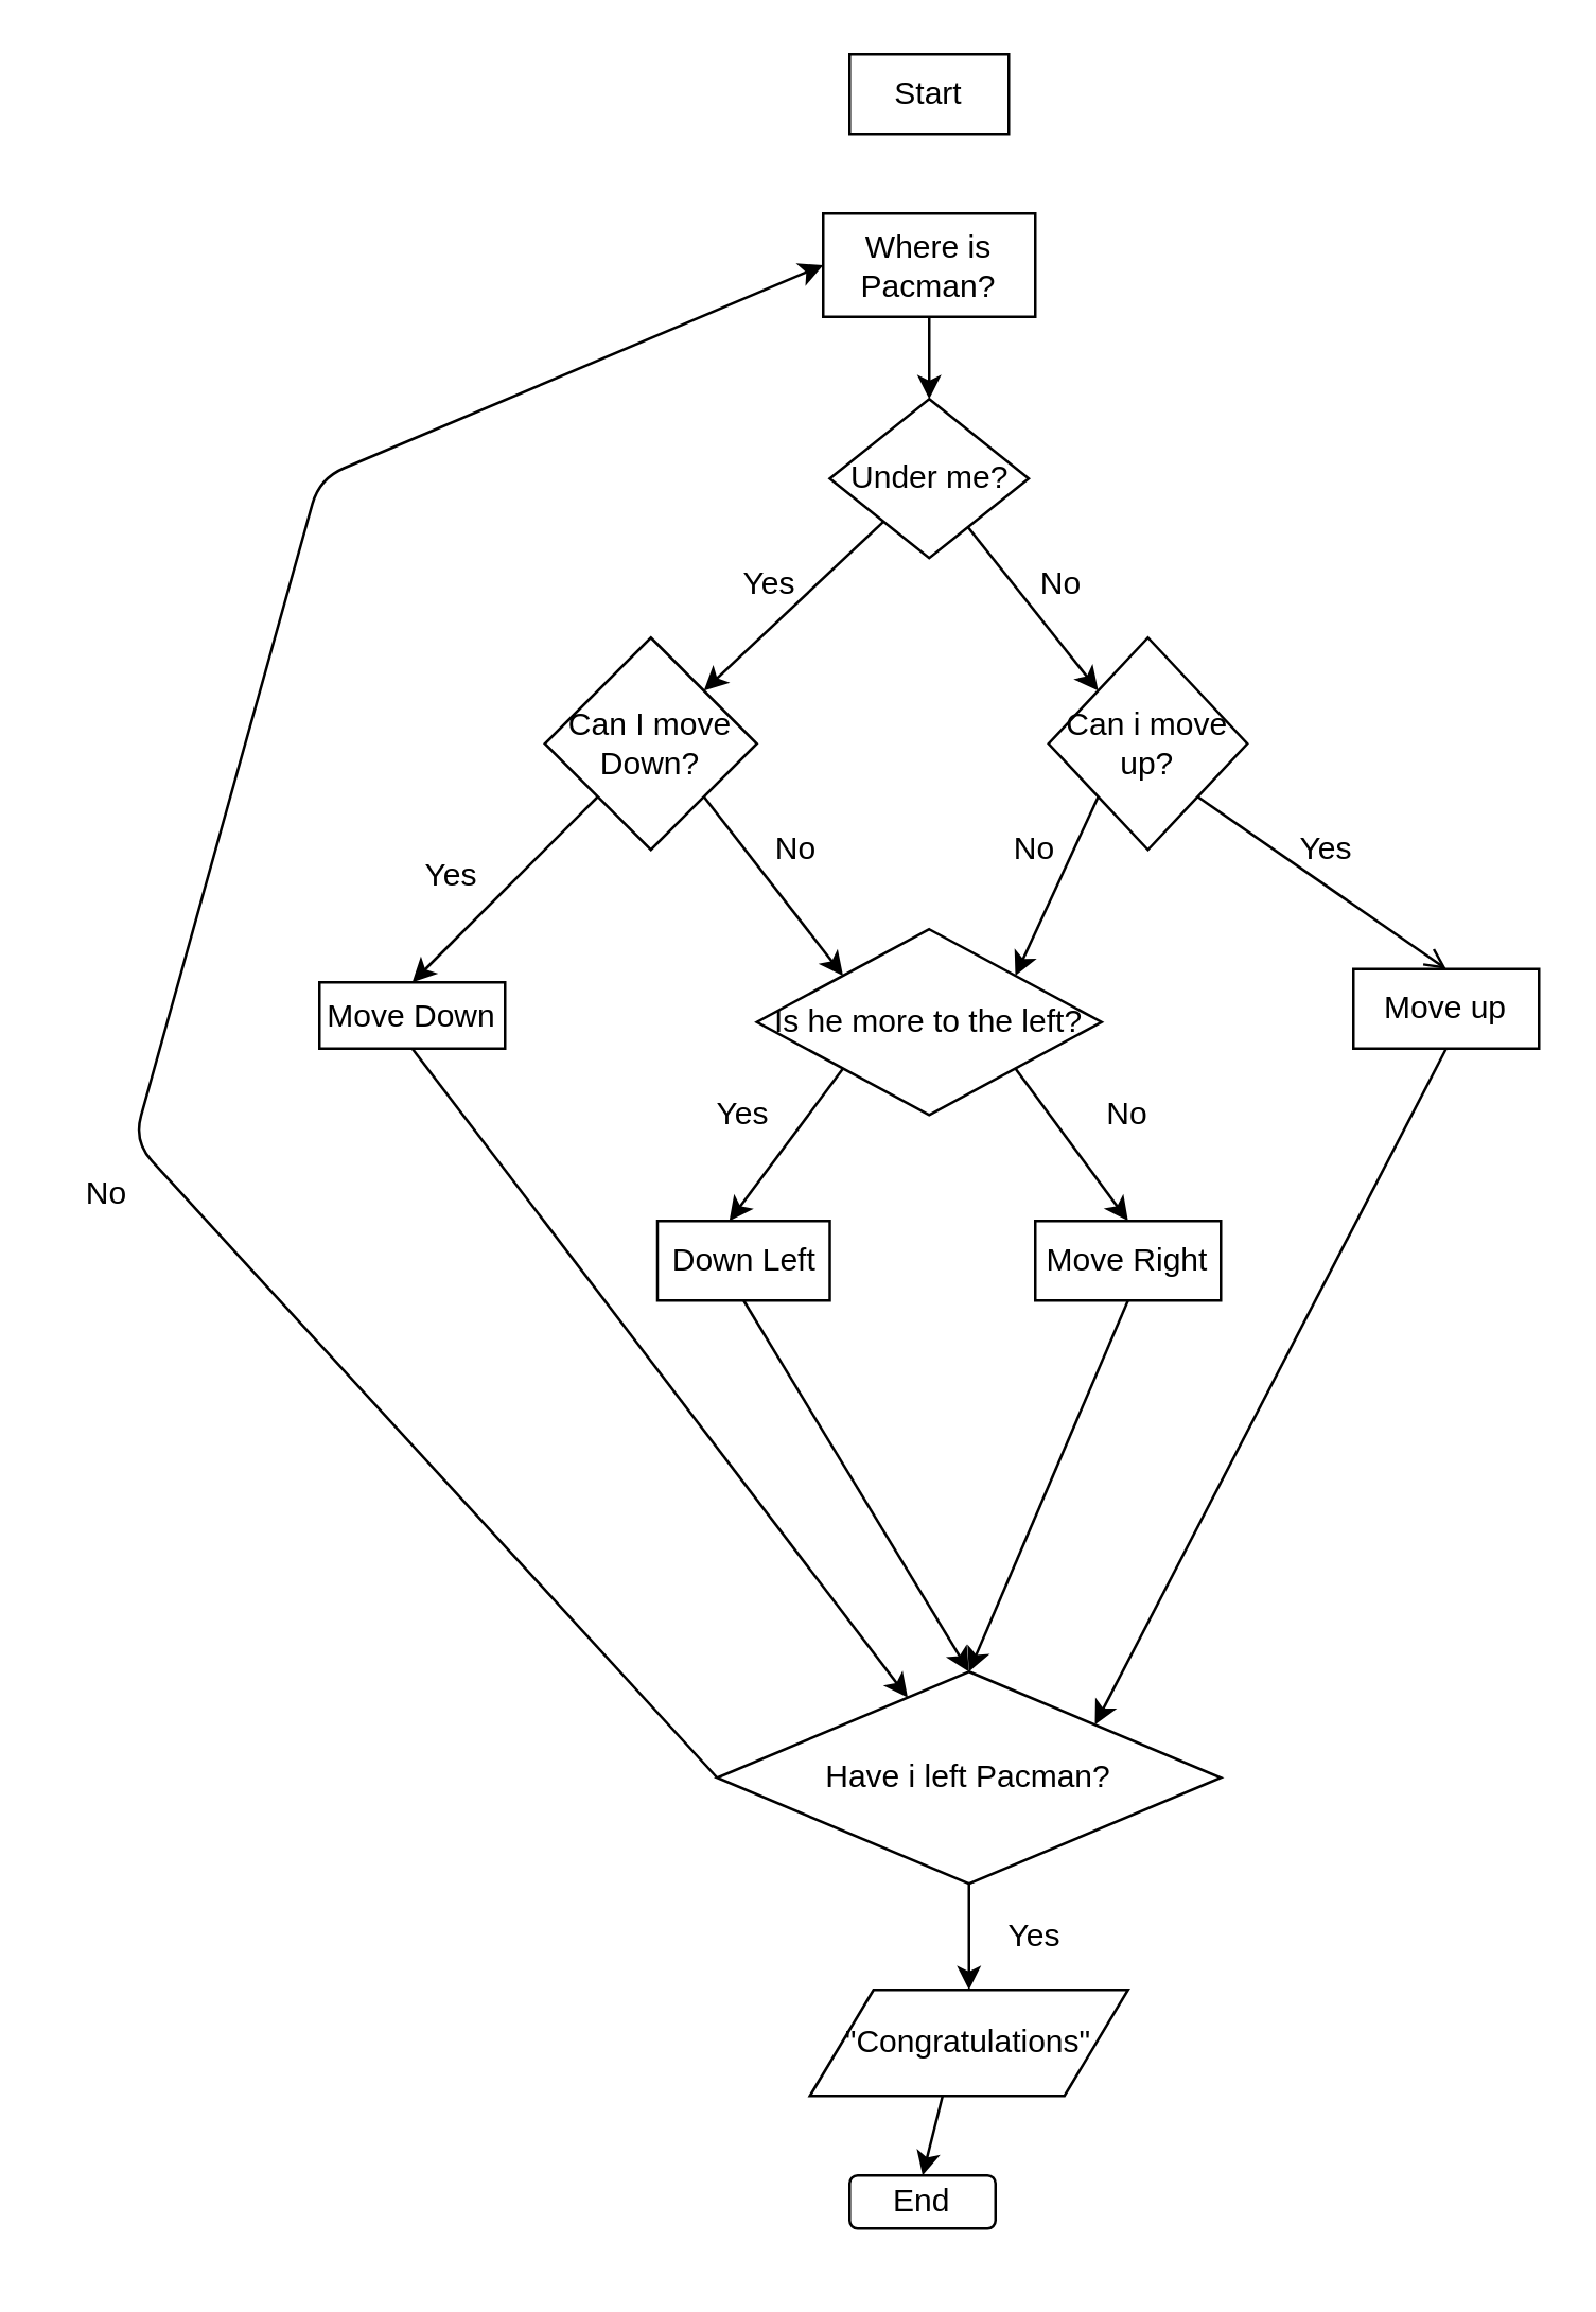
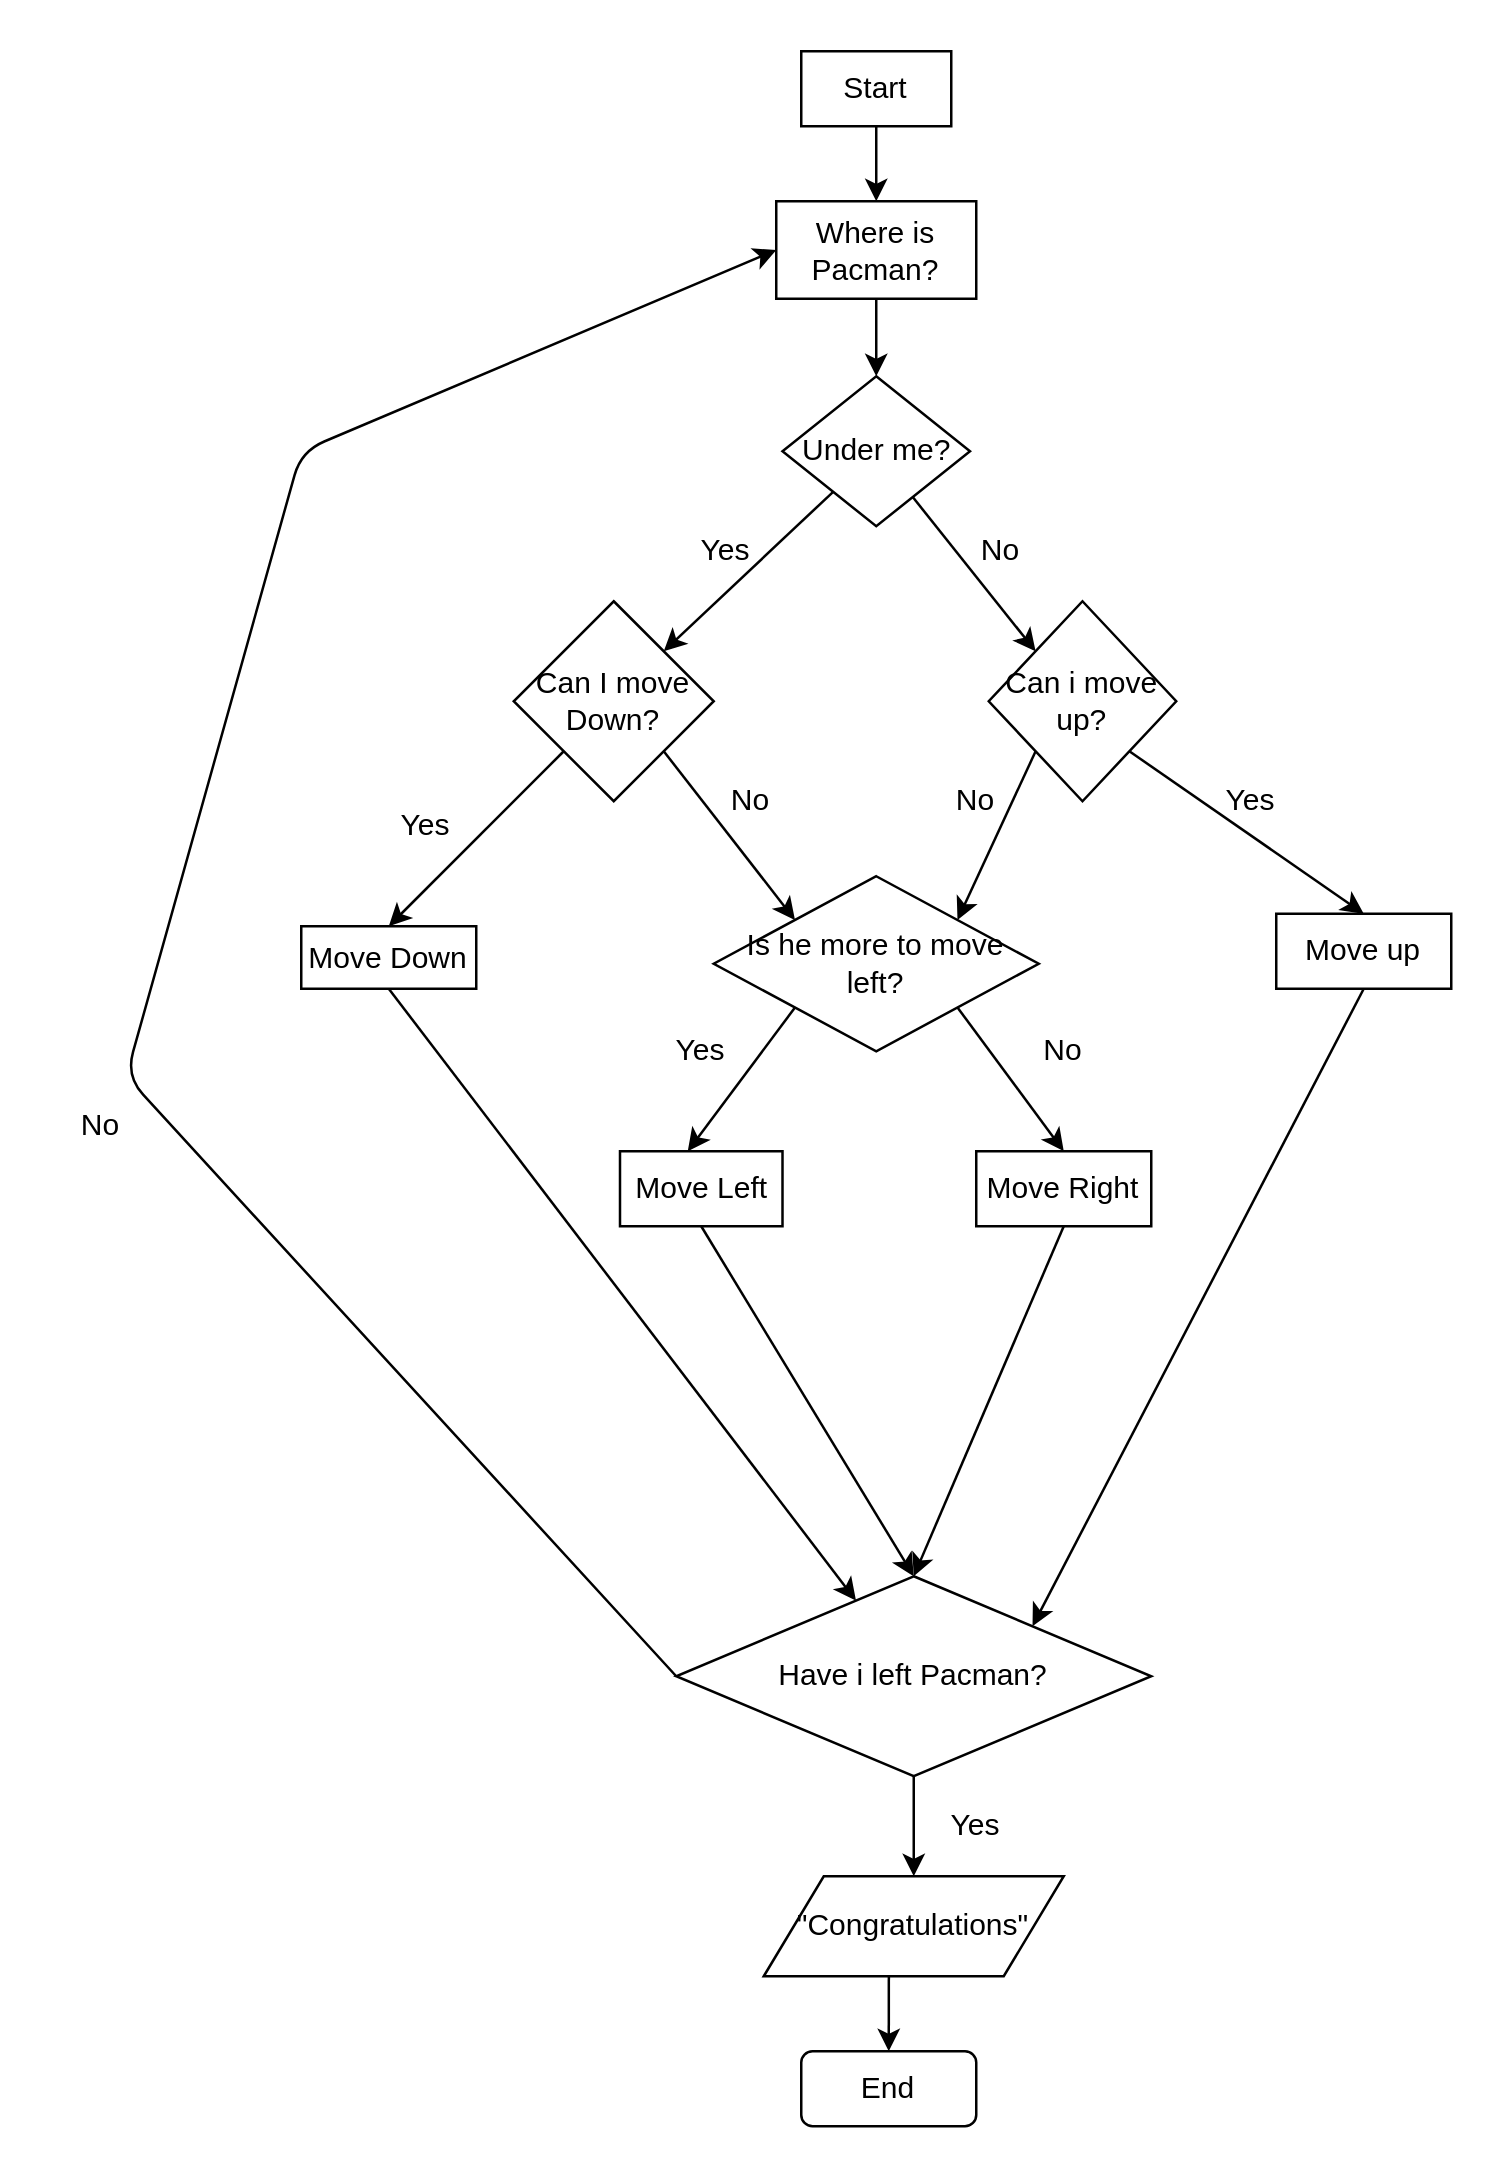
  <mxCell id="0" />
  <mxCell id="1" parent="0" />
  <mxCell id="2" value="Start" style="whiteSpace=wrap;html=1;rounded=0;" vertex="1" parent="1"><mxGeometry x="320" y="20" width="60" height="30" as="geometry" /></mxCell>
+ <mxCell id="3" value="" style="endArrow=classic;html=1;exitX=0.5;exitY=1;exitDx=0;exitDy=0;entryX=0.5;entryY=0;entryDx=0;entryDy=0;" edge="1" parent="1" source="2" target="4"><mxGeometry width="50" height="50" relative="1" as="geometry"><mxPoint x="370" y="150" as="sourcePoint" /><mxPoint x="380" y="130" as="targetPoint" /></mxGeometry></mxCell>
  <mxCell id="4" value="Where is Pacman?" style="rounded=0;whiteSpace=wrap;html=1;" vertex="1" parent="1"><mxGeometry x="310" y="80" width="80" height="39" as="geometry" /></mxCell>
- <mxCell id="5" value="Is he more to the left?" style="rhombus;whiteSpace=wrap;html=1;" vertex="1" parent="1"><mxGeometry x="285" y="350" width="130" height="70" as="geometry" /></mxCell>
+ <mxCell id="5" value="Is he more to move left?" style="rhombus;whiteSpace=wrap;html=1;" vertex="1" parent="1"><mxGeometry x="285" y="350" width="130" height="70" as="geometry" /></mxCell>
  <mxCell id="6" value="Under me?" style="rhombus;whiteSpace=wrap;html=1;" vertex="1" parent="1"><mxGeometry x="312.5" y="150" width="75" height="60" as="geometry" /></mxCell>
  <mxCell id="7" value="" style="endArrow=classic;html=1;exitX=0.5;exitY=1;exitDx=0;exitDy=0;entryX=0.5;entryY=0;entryDx=0;entryDy=0;" edge="1" parent="1" source="4" target="6"><mxGeometry width="50" height="50" relative="1" as="geometry"><mxPoint x="400" y="280" as="sourcePoint" /><mxPoint x="380" y="240" as="targetPoint" /></mxGeometry></mxCell>
  <mxCell id="8" value="Yes" style="text;html=1;strokeColor=none;fillColor=none;align=center;verticalAlign=middle;whiteSpace=wrap;rounded=0;" vertex="1" parent="1"><mxGeometry x="270" y="210" width="40" height="20" as="geometry" /></mxCell>
  <mxCell id="9" value="" style="endArrow=classic;html=1;entryX=0;entryY=0;entryDx=0;entryDy=0;" edge="1" parent="1" source="6" target="29"><mxGeometry width="50" height="50" relative="1" as="geometry"><mxPoint x="360" y="410" as="sourcePoint" /><mxPoint x="550" y="280" as="targetPoint" /></mxGeometry></mxCell>
  <mxCell id="10" value="No" style="text;html=1;strokeColor=none;fillColor=none;align=center;verticalAlign=middle;whiteSpace=wrap;rounded=0;" vertex="1" parent="1"><mxGeometry x="380" y="210" width="40" height="20" as="geometry" /></mxCell>
  <mxCell id="11" value="Move Down" style="rounded=0;whiteSpace=wrap;html=1;" vertex="1" parent="1"><mxGeometry x="120" y="370" width="70" height="25" as="geometry" /></mxCell>
  <mxCell id="12" value="Have i left Pacman?" style="rhombus;whiteSpace=wrap;html=1;" vertex="1" parent="1"><mxGeometry x="270" y="630" width="190" height="80" as="geometry" /></mxCell>
  <mxCell id="13" value="" style="endArrow=classic;html=1;exitX=0.5;exitY=1;exitDx=0;exitDy=0;" edge="1" parent="1" source="11" target="12"><mxGeometry width="50" height="50" relative="1" as="geometry"><mxPoint x="360" y="410" as="sourcePoint" /><mxPoint x="410" y="360" as="targetPoint" /></mxGeometry></mxCell>
  <mxCell id="14" value="" style="endArrow=classic;html=1;entryX=0;entryY=0.5;entryDx=0;entryDy=0;exitX=0;exitY=0.5;exitDx=0;exitDy=0;" edge="1" parent="1" source="12" target="4"><mxGeometry width="50" height="50" relative="1" as="geometry"><mxPoint x="190" y="570" as="sourcePoint" /><mxPoint x="60" y="140" as="targetPoint" /><Array as="points"><mxPoint x="50" y="430" /><mxPoint x="120" y="180" /></Array></mxGeometry></mxCell>
  <mxCell id="15" value="No" style="text;html=1;strokeColor=none;fillColor=none;align=center;verticalAlign=middle;whiteSpace=wrap;rounded=0;" vertex="1" parent="1"><mxGeometry x="20" y="440" width="40" height="20" as="geometry" /></mxCell>
  <mxCell id="16" value="" style="endArrow=classic;html=1;exitX=0.5;exitY=1;exitDx=0;exitDy=0;entryX=0.5;entryY=0;entryDx=0;entryDy=0;" edge="1" parent="1" source="12" target="18"><mxGeometry width="50" height="50" relative="1" as="geometry"><mxPoint x="360" y="610" as="sourcePoint" /><mxPoint x="380" y="540" as="targetPoint" /></mxGeometry></mxCell>
  <mxCell id="17" value="Yes" style="text;html=1;strokeColor=none;fillColor=none;align=center;verticalAlign=middle;whiteSpace=wrap;rounded=0;" vertex="1" parent="1"><mxGeometry x="260" y="410" width="40" height="20" as="geometry" /></mxCell>
  <mxCell id="18" value="&quot;Congratulations&quot;" style="shape=parallelogram;perimeter=parallelogramPerimeter;whiteSpace=wrap;html=1;" vertex="1" parent="1"><mxGeometry x="305" y="750" width="120" height="40" as="geometry" /></mxCell>
  <mxCell id="19" value="" style="endArrow=classic;html=1;exitX=0.417;exitY=1;exitDx=0;exitDy=0;exitPerimeter=0;entryX=0.5;entryY=0;entryDx=0;entryDy=0;" edge="1" parent="1" source="18" target="20"><mxGeometry width="50" height="50" relative="1" as="geometry"><mxPoint x="340" y="710" as="sourcePoint" /><mxPoint x="370" y="660" as="targetPoint" /></mxGeometry></mxCell>
- <mxCell id="20" value="End" style="rounded=1;whiteSpace=wrap;html=1;" vertex="1" parent="1"><mxGeometry x="320" y="820" width="55" height="20" as="geometry" /></mxCell>
- <mxCell id="21" value="Down Left" style="rounded=0;whiteSpace=wrap;html=1;" vertex="1" parent="1"><mxGeometry x="247.5" y="460" width="65" height="30" as="geometry" /></mxCell>
+ <mxCell id="20" value="End" style="rounded=1;whiteSpace=wrap;html=1;" vertex="1" parent="1"><mxGeometry x="320" y="820" width="70" height="30" as="geometry" /></mxCell>
+ <mxCell id="21" value="Move Left" style="rounded=0;whiteSpace=wrap;html=1;" vertex="1" parent="1"><mxGeometry x="247.5" y="460" width="65" height="30" as="geometry" /></mxCell>
  <mxCell id="22" value="" style="endArrow=classic;html=1;exitX=0;exitY=1;exitDx=0;exitDy=0;entryX=0.417;entryY=0;entryDx=0;entryDy=0;entryPerimeter=0;" edge="1" parent="1" source="5" target="21"><mxGeometry width="50" height="50" relative="1" as="geometry"><mxPoint x="560" y="350" as="sourcePoint" /><mxPoint x="610" y="300" as="targetPoint" /></mxGeometry></mxCell>
  <mxCell id="23" value="Yes" style="text;html=1;strokeColor=none;fillColor=none;align=center;verticalAlign=middle;whiteSpace=wrap;rounded=0;" vertex="1" parent="1"><mxGeometry x="480" y="310" width="40" height="20" as="geometry" /></mxCell>
  <mxCell id="24" value="" style="endArrow=classic;html=1;exitX=0.5;exitY=1;exitDx=0;exitDy=0;entryX=0.5;entryY=0;entryDx=0;entryDy=0;" edge="1" parent="1" source="21" target="12"><mxGeometry width="50" height="50" relative="1" as="geometry"><mxPoint x="530" y="510" as="sourcePoint" /><mxPoint x="580" y="460" as="targetPoint" /></mxGeometry></mxCell>
  <mxCell id="25" value="Can I move Down?" style="rhombus;whiteSpace=wrap;html=1;" vertex="1" parent="1"><mxGeometry x="205" y="240" width="80" height="80" as="geometry" /></mxCell>
  <mxCell id="26" value="" style="endArrow=classic;html=1;exitX=0;exitY=1;exitDx=0;exitDy=0;entryX=0.5;entryY=0;entryDx=0;entryDy=0;" edge="1" parent="1" source="25" target="11"><mxGeometry width="50" height="50" relative="1" as="geometry"><mxPoint x="80" y="360" as="sourcePoint" /><mxPoint x="130" y="310" as="targetPoint" /></mxGeometry></mxCell>
  <mxCell id="27" value="Yes" style="text;html=1;strokeColor=none;fillColor=none;align=center;verticalAlign=middle;whiteSpace=wrap;rounded=0;" vertex="1" parent="1"><mxGeometry x="150" y="320" width="40" height="20" as="geometry" /></mxCell>
  <mxCell id="28" value="" style="endArrow=classic;html=1;exitX=1;exitY=1;exitDx=0;exitDy=0;entryX=0;entryY=0;entryDx=0;entryDy=0;" edge="1" parent="1" source="25" target="5"><mxGeometry width="50" height="50" relative="1" as="geometry"><mxPoint x="270" y="390" as="sourcePoint" /><mxPoint x="340" y="360" as="targetPoint" /></mxGeometry></mxCell>
  <mxCell id="29" value="Can i move up?" style="rhombus;whiteSpace=wrap;html=1;" vertex="1" parent="1"><mxGeometry x="395" y="240" width="75" height="80" as="geometry" /></mxCell>
  <mxCell id="30" value="" style="endArrow=classic;html=1;entryX=1;entryY=0;entryDx=0;entryDy=0;exitX=0;exitY=1;exitDx=0;exitDy=0;" edge="1" parent="1" source="29" target="5"><mxGeometry width="50" height="50" relative="1" as="geometry"><mxPoint x="580" y="410" as="sourcePoint" /><mxPoint x="630" y="360" as="targetPoint" /></mxGeometry></mxCell>
  <mxCell id="31" value="No" style="text;html=1;strokeColor=none;fillColor=none;align=center;verticalAlign=middle;whiteSpace=wrap;rounded=0;" vertex="1" parent="1"><mxGeometry x="370" y="310" width="40" height="20" as="geometry" /></mxCell>
  <mxCell id="32" value="Move Right" style="rounded=0;whiteSpace=wrap;html=1;" vertex="1" parent="1"><mxGeometry x="390" y="460" width="70" height="30" as="geometry" /></mxCell>
  <mxCell id="33" value="" style="endArrow=classic;html=1;exitX=1;exitY=1;exitDx=0;exitDy=0;entryX=0.5;entryY=0;entryDx=0;entryDy=0;" edge="1" parent="1" source="5" target="32"><mxGeometry width="50" height="50" relative="1" as="geometry"><mxPoint x="630" y="420" as="sourcePoint" /><mxPoint x="680" y="370" as="targetPoint" /></mxGeometry></mxCell>
- <mxCell id="34" value="" style="endArrow=open;html=1;exitX=1;exitY=1;exitDx=0;exitDy=0;entryX=0.5;entryY=0;entryDx=0;entryDy=0;" edge="1" parent="1" source="29" target="37"><mxGeometry width="50" height="50" relative="1" as="geometry"><mxPoint x="625" y="300" as="sourcePoint" /><mxPoint x="675" y="250" as="targetPoint" /></mxGeometry></mxCell>
+ <mxCell id="34" value="" style="endArrow=classic;html=1;exitX=1;exitY=1;exitDx=0;exitDy=0;entryX=0.5;entryY=0;entryDx=0;entryDy=0;" edge="1" parent="1" source="29" target="37"><mxGeometry width="50" height="50" relative="1" as="geometry"><mxPoint x="625" y="300" as="sourcePoint" /><mxPoint x="675" y="250" as="targetPoint" /></mxGeometry></mxCell>
  <mxCell id="35" value="" style="endArrow=classic;html=1;exitX=0.5;exitY=1;exitDx=0;exitDy=0;entryX=0.5;entryY=0;entryDx=0;entryDy=0;" edge="1" parent="1" source="32" target="12"><mxGeometry width="50" height="50" relative="1" as="geometry"><mxPoint x="540" y="580" as="sourcePoint" /><mxPoint x="590" y="530" as="targetPoint" /></mxGeometry></mxCell>
  <mxCell id="36" value="No" style="text;html=1;strokeColor=none;fillColor=none;align=center;verticalAlign=middle;whiteSpace=wrap;rounded=0;" vertex="1" parent="1"><mxGeometry x="280" y="310" width="40" height="20" as="geometry" /></mxCell>
  <mxCell id="37" value="Move up" style="rounded=0;whiteSpace=wrap;html=1;" vertex="1" parent="1"><mxGeometry x="510" y="365" width="70" height="30" as="geometry" /></mxCell>
  <mxCell id="38" value="" style="endArrow=classic;html=1;exitX=0.5;exitY=1;exitDx=0;exitDy=0;entryX=1;entryY=0;entryDx=0;entryDy=0;" edge="1" parent="1" source="37" target="12"><mxGeometry width="50" height="50" relative="1" as="geometry"><mxPoint x="610" y="540" as="sourcePoint" /><mxPoint x="660" y="490" as="targetPoint" /></mxGeometry></mxCell>
  <mxCell id="39" value="No" style="text;html=1;strokeColor=none;fillColor=none;align=center;verticalAlign=middle;whiteSpace=wrap;rounded=0;" vertex="1" parent="1"><mxGeometry x="405" y="410" width="40" height="20" as="geometry" /></mxCell>
  <mxCell id="40" value="" style="endArrow=classic;html=1;entryX=1;entryY=0;entryDx=0;entryDy=0;" edge="1" parent="1" source="6" target="25"><mxGeometry width="50" height="50" relative="1" as="geometry"><mxPoint x="130" y="190" as="sourcePoint" /><mxPoint x="180" y="140" as="targetPoint" /></mxGeometry></mxCell>
  <mxCell id="41" value="Yes" style="text;html=1;strokeColor=none;fillColor=none;align=center;verticalAlign=middle;whiteSpace=wrap;rounded=0;" vertex="1" parent="1"><mxGeometry x="370" y="720" width="40" height="20" as="geometry" /></mxCell>
